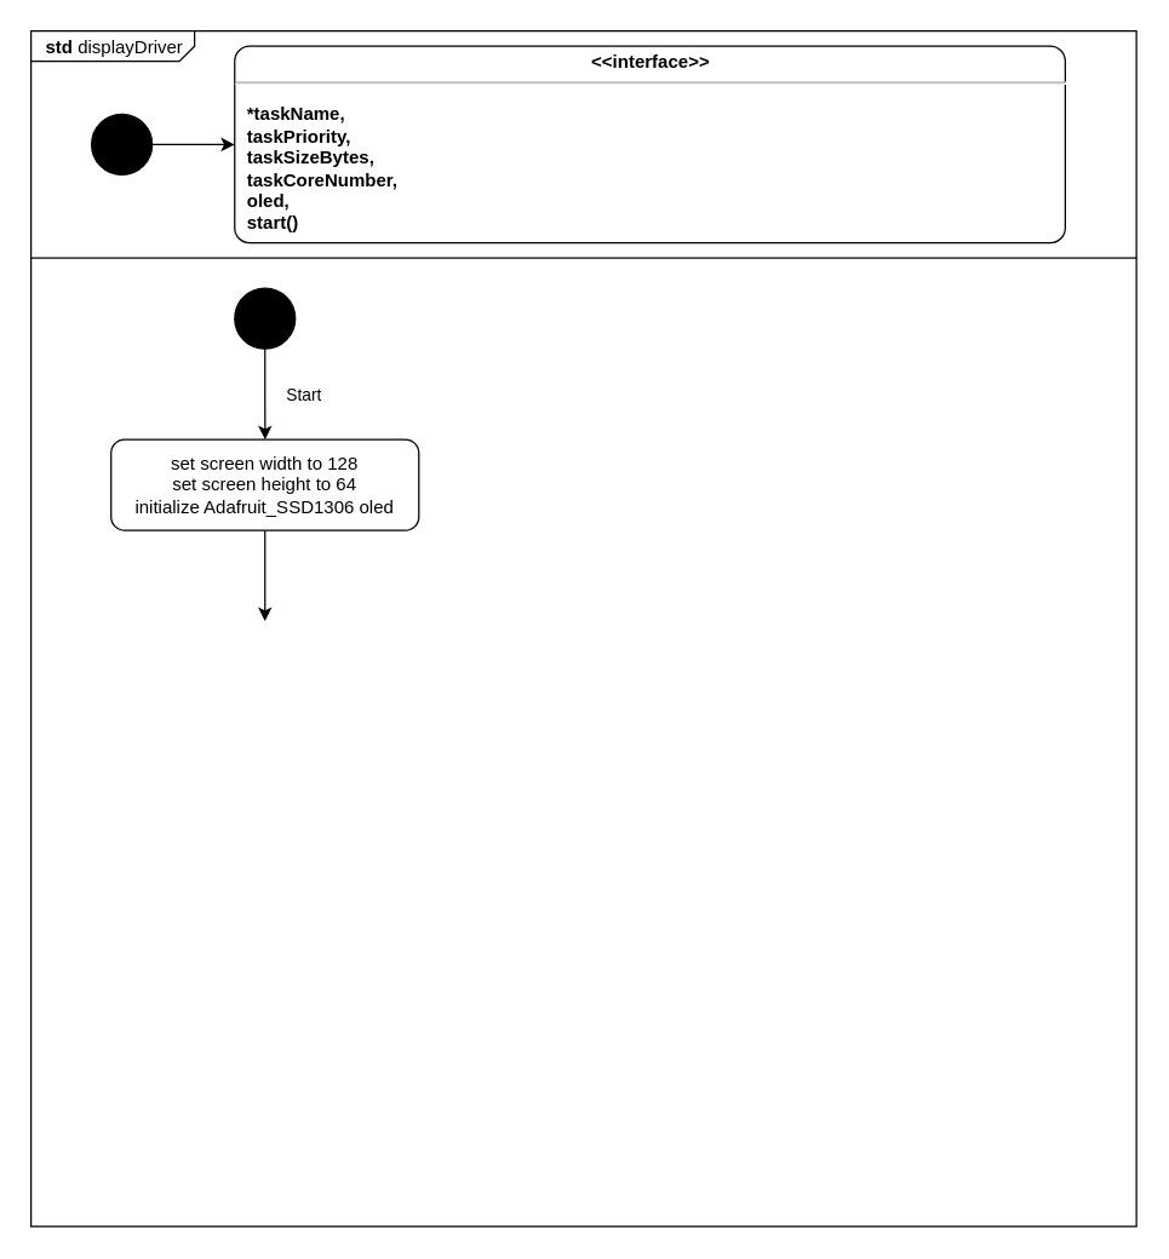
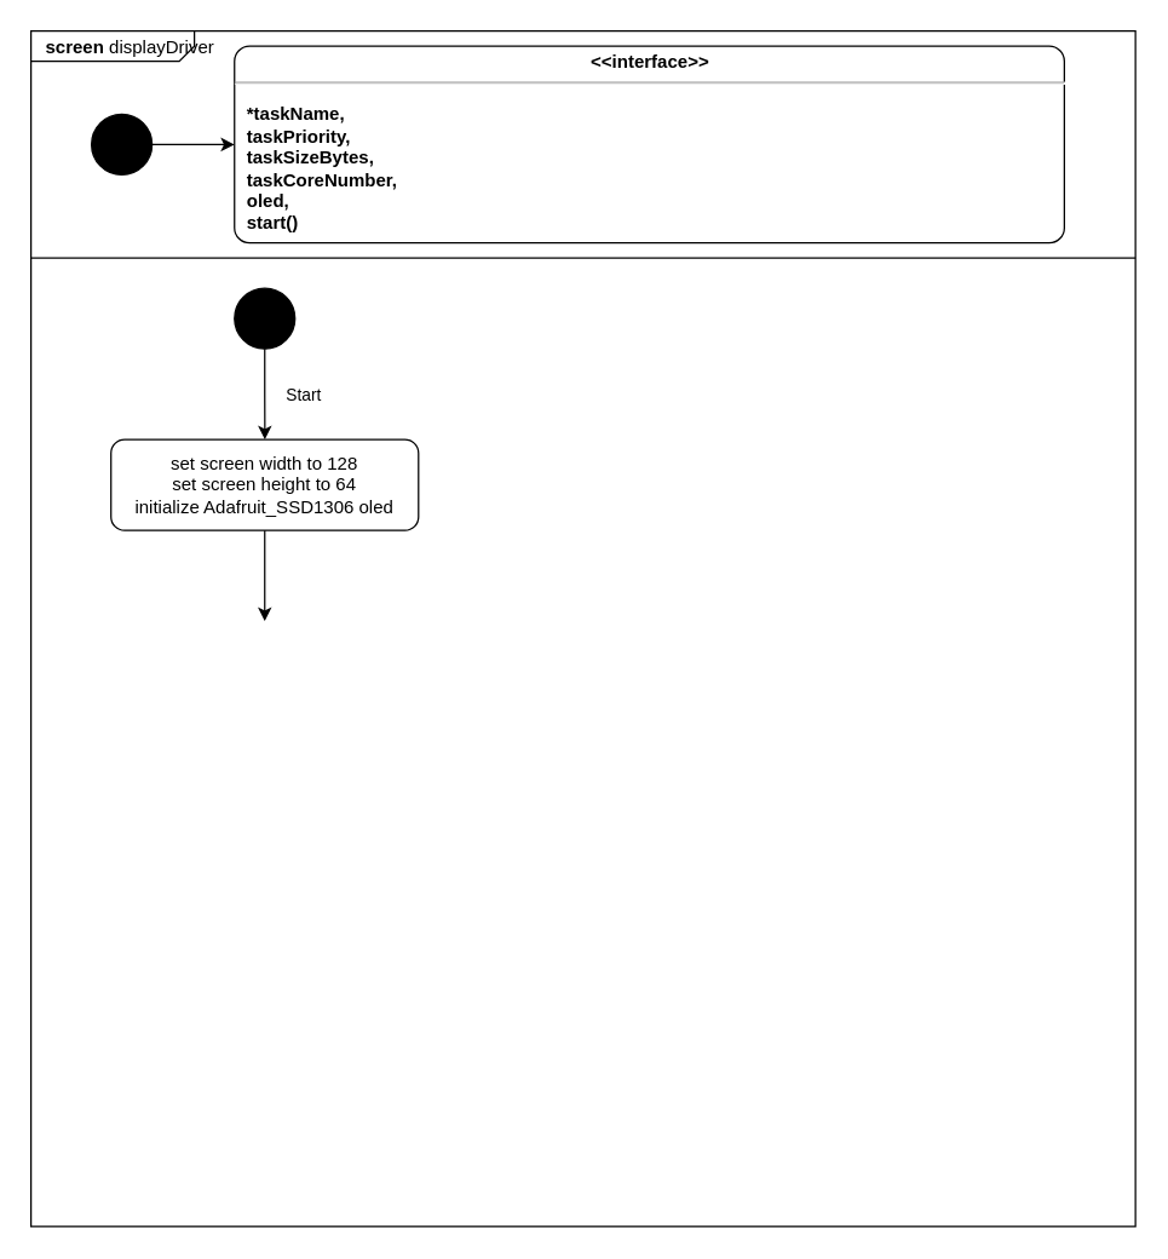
  <mxCell id="0" />
  <mxCell id="1" parent="0" />
- <mxCell id="2" value="&lt;p style=&quot;margin:0px;margin-top:4px;margin-left:10px;text-align:left;&quot;&gt;&lt;b&gt;std&lt;/b&gt; displayDriver&lt;/p&gt;" style="html=1;shape=mxgraph.sysml.package;labelX=108.8;align=left;spacingLeft=10;overflow=fill;recursiveResize=0;container=0;" parent="1" vertex="1"><mxGeometry x="20" y="20" width="730" height="790" as="geometry" /></mxCell>
+ <mxCell id="2" value="&lt;p style=&quot;margin:0px;margin-top:4px;margin-left:10px;text-align:left;&quot;&gt;&lt;b&gt;screen&lt;/b&gt; displayDriver&lt;/p&gt;" style="html=1;shape=mxgraph.sysml.package;labelX=108.8;align=left;spacingLeft=10;overflow=fill;recursiveResize=0;container=0;" parent="1" vertex="1"><mxGeometry x="20" y="20" width="730" height="790" as="geometry" /></mxCell>
  <mxCell id="3" value="Start" style="edgeStyle=orthogonalEdgeStyle;rounded=0;orthogonalLoop=1;jettySize=auto;html=1;align=left;" parent="1" source="4" target="9" edge="1"><mxGeometry x="0.043" y="12" relative="1" as="geometry"><mxPoint as="offset" /><mxPoint x="174.5" y="337" as="targetPoint" /></mxGeometry></mxCell>
  <mxCell id="4" value="" style="shape=ellipse;html=1;fillColor=strokeColor;fontSize=18;fontColor=#ffffff;" parent="1" vertex="1"><mxGeometry x="154.5" y="190" width="40" height="40" as="geometry" /></mxCell>
  <mxCell id="5" value="&lt;p style=&quot;margin:0px;margin-top:4px;text-align:center;&quot;&gt;&lt;b&gt;&amp;lt;&amp;lt;interface&amp;gt;&amp;gt;&lt;/b&gt;&lt;/p&gt;&lt;hr&gt;&lt;p&gt;&lt;/p&gt;&lt;p style=&quot;margin:0px;margin-left:8px;text-align:left;&quot;&gt;&lt;b style=&quot;background-color: initial;&quot;&gt;*taskName,&lt;/b&gt;&lt;br&gt;&lt;/p&gt;&lt;p style=&quot;margin:0px;margin-left:8px;text-align:left;&quot;&gt;&lt;b style=&quot;background-color: initial;&quot;&gt;taskPriority,&lt;/b&gt;&lt;/p&gt;&lt;p style=&quot;margin:0px;margin-left:8px;text-align:left;&quot;&gt;&lt;b style=&quot;background-color: initial;&quot;&gt;taskSizeBytes,&lt;/b&gt;&lt;/p&gt;&lt;p style=&quot;margin:0px;margin-left:8px;text-align:left;&quot;&gt;&lt;b style=&quot;background-color: initial;&quot;&gt;taskCoreNumber,&lt;/b&gt;&lt;/p&gt;&lt;p style=&quot;margin:0px;margin-left:8px;text-align:left;&quot;&gt;&lt;b style=&quot;background-color: initial;&quot;&gt;oled,&lt;/b&gt;&lt;/p&gt;&lt;p style=&quot;margin:0px;margin-left:8px;text-align:left;&quot;&gt;&lt;b style=&quot;background-color: initial;&quot;&gt;start()&lt;/b&gt;&lt;/p&gt;" style="shape=mxgraph.sysml.simpleState;html=1;overflow=fill;whiteSpace=wrap;align=center;" parent="1" vertex="1"><mxGeometry x="154.5" y="30" width="548.5" height="130" as="geometry" /></mxCell>
  <mxCell id="6" style="edgeStyle=orthogonalEdgeStyle;rounded=0;orthogonalLoop=1;jettySize=auto;html=1;" parent="1" source="7" target="5" edge="1"><mxGeometry relative="1" as="geometry" /></mxCell>
  <mxCell id="7" value="" style="shape=ellipse;html=1;fillColor=strokeColor;fontSize=18;fontColor=#ffffff;" parent="1" vertex="1"><mxGeometry x="60" y="75" width="40" height="40" as="geometry" /></mxCell>
  <mxCell id="8" value="" style="line;strokeWidth=1;fillColor=none;align=left;verticalAlign=middle;spacingTop=-1;spacingLeft=3;spacingRight=3;rotatable=0;labelPosition=right;points=[];portConstraint=eastwest;strokeColor=inherit;" parent="1" vertex="1"><mxGeometry x="20" y="140" width="730" height="60" as="geometry" /></mxCell>
  <mxCell id="9" value="set screen width to 128&lt;br&gt;set screen height to 64&lt;br&gt;initialize Adafruit_SSD1306 oled" style="rounded=1;whiteSpace=wrap;html=1;" parent="1" vertex="1"><mxGeometry x="72.88" y="290" width="203.25" height="60" as="geometry" /></mxCell>
  <mxCell id="10" value="" style="endArrow=classic;html=1;rounded=0;" parent="1" source="9" edge="1"><mxGeometry width="50" height="50" relative="1" as="geometry"><mxPoint x="490" y="590" as="sourcePoint" /><mxPoint x="174.501" y="410.001" as="targetPoint" /></mxGeometry></mxCell>
